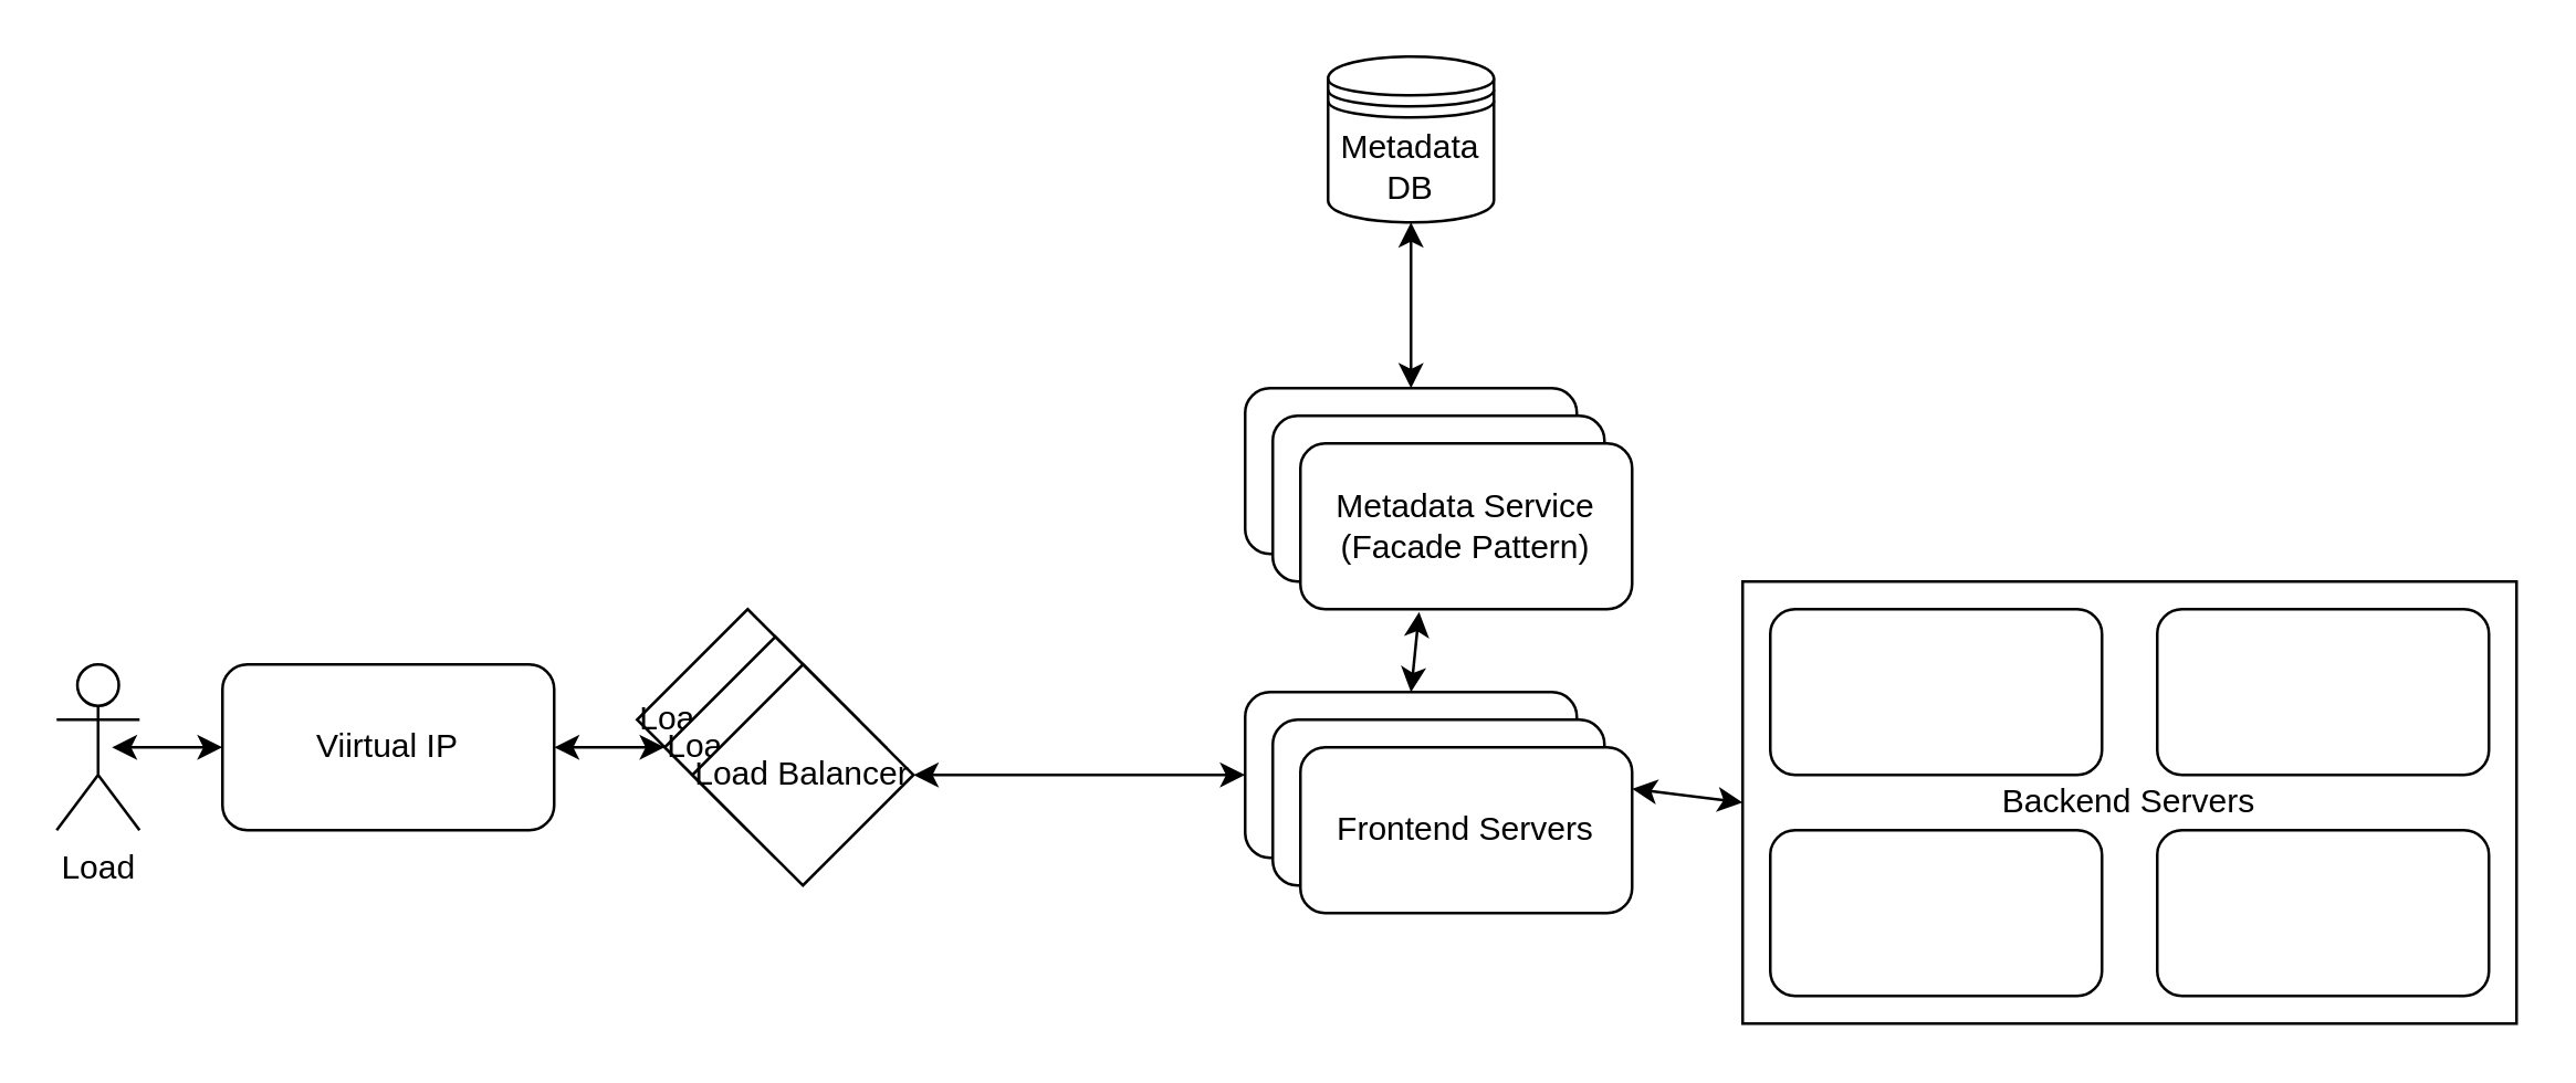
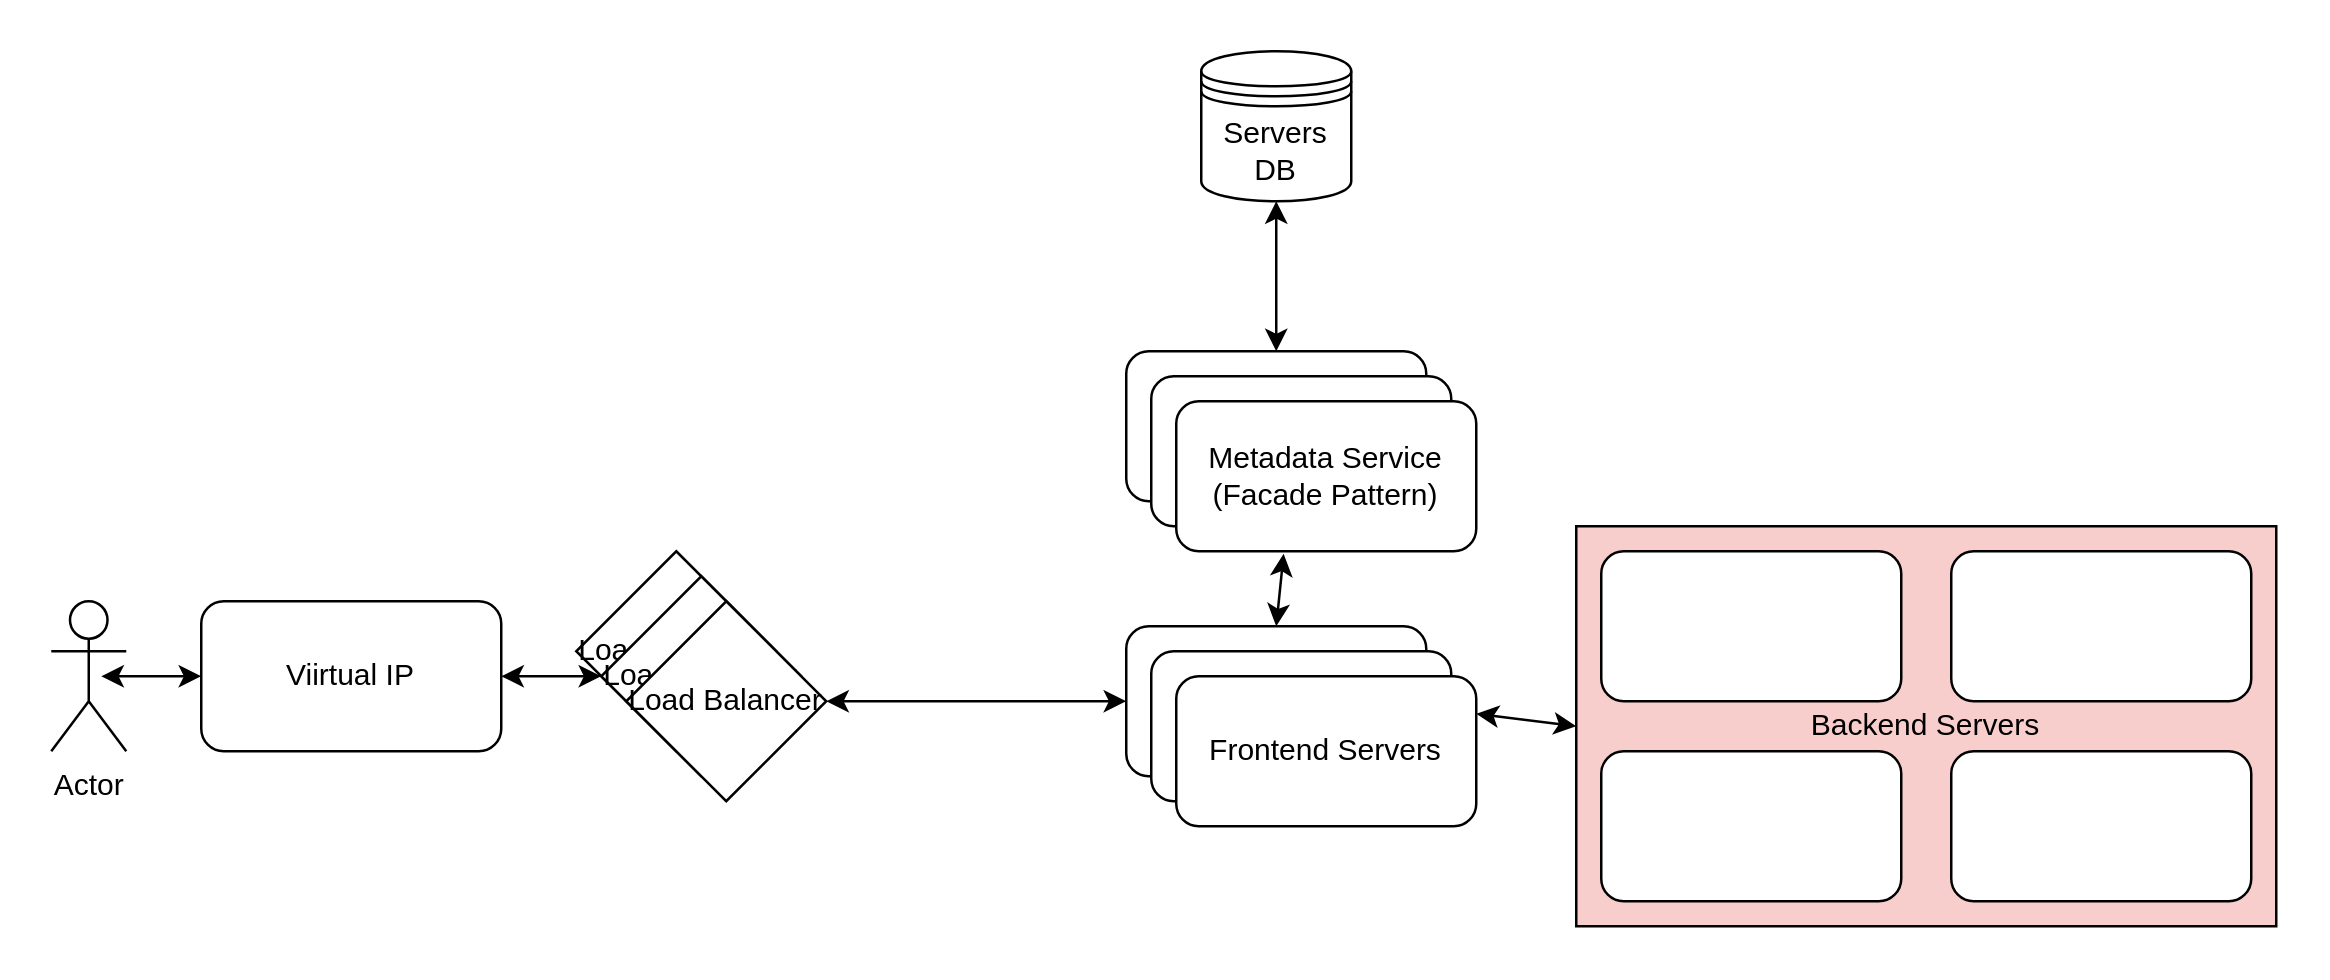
  <mxCell id="0" />
  <mxCell id="1" parent="0" />
  <mxCell id="2" value="Frontend Servers" style="rounded=1;whiteSpace=wrap;html=1;" vertex="1" parent="1"><mxGeometry x="450" y="250" width="120" height="60" as="geometry" /></mxCell>
  <mxCell id="3" value="Metadata Service&lt;br&gt;(Facade Pattern)" style="rounded=1;whiteSpace=wrap;html=1;" vertex="1" parent="1"><mxGeometry x="450" y="140" width="120" height="60" as="geometry" /></mxCell>
  <mxCell id="4" value="Load Balancer" style="rhombus;whiteSpace=wrap;html=1;" vertex="1" parent="1"><mxGeometry x="230" y="220" width="80" height="80" as="geometry" /></mxCell>
  <mxCell id="5" value="Load Balancer" style="rhombus;whiteSpace=wrap;html=1;" vertex="1" parent="1"><mxGeometry x="240" y="230" width="80" height="80" as="geometry" /></mxCell>
  <mxCell id="6" value="Load Balancer" style="rhombus;whiteSpace=wrap;html=1;" vertex="1" parent="1"><mxGeometry x="250" y="240" width="80" height="80" as="geometry" /></mxCell>
  <mxCell id="7" value="Viirtual IP" style="whiteSpace=wrap;html=1;rounded=1;" vertex="1" parent="1"><mxGeometry x="80" y="240" width="120" height="60" as="geometry" /></mxCell>
- <mxCell id="8" value="Load" style="shape=umlActor;verticalLabelPosition=bottom;verticalAlign=top;html=1;outlineConnect=0;" vertex="1" parent="1"><mxGeometry x="20" y="240" width="30" height="60" as="geometry" /></mxCell>
+ <mxCell id="8" value="Actor" style="shape=umlActor;verticalLabelPosition=bottom;verticalAlign=top;html=1;outlineConnect=0;" vertex="1" parent="1"><mxGeometry x="20" y="240" width="30" height="60" as="geometry" /></mxCell>
  <mxCell id="9" value="" style="endArrow=classic;startArrow=classic;html=1;entryX=0;entryY=0.5;entryDx=0;entryDy=0;" edge="1" parent="1"><mxGeometry width="50" height="50" relative="1" as="geometry"><mxPoint x="330" y="280" as="sourcePoint" /><mxPoint x="450" y="280" as="targetPoint" /></mxGeometry></mxCell>
- <mxCell id="10" value="Backend Servers" style="rounded=0;whiteSpace=wrap;html=1;" vertex="1" parent="1"><mxGeometry x="630" y="210" width="280" height="160" as="geometry" /></mxCell>
+ <mxCell id="10" value="Backend Servers" style="rounded=0;whiteSpace=wrap;html=1;fillColor=#f8cecc;" vertex="1" parent="1"><mxGeometry x="630" y="210" width="280" height="160" as="geometry" /></mxCell>
  <mxCell id="11" value="" style="rounded=1;whiteSpace=wrap;html=1;" vertex="1" parent="1"><mxGeometry x="640" y="220" width="120" height="60" as="geometry" /></mxCell>
  <mxCell id="12" value="" style="rounded=1;whiteSpace=wrap;html=1;" vertex="1" parent="1"><mxGeometry x="780" y="220" width="120" height="60" as="geometry" /></mxCell>
  <mxCell id="13" value="" style="rounded=1;whiteSpace=wrap;html=1;" vertex="1" parent="1"><mxGeometry x="640" y="300" width="120" height="60" as="geometry" /></mxCell>
  <mxCell id="14" value="" style="rounded=1;whiteSpace=wrap;html=1;" vertex="1" parent="1"><mxGeometry x="780" y="300" width="120" height="60" as="geometry" /></mxCell>
  <mxCell id="15" value="" style="endArrow=classic;startArrow=classic;html=1;exitX=1;exitY=0.25;exitDx=0;exitDy=0;entryX=0;entryY=0.5;entryDx=0;entryDy=0;" edge="1" parent="1" source="24" target="10"><mxGeometry width="50" height="50" relative="1" as="geometry"><mxPoint x="440" y="230" as="sourcePoint" /><mxPoint x="490" y="180" as="targetPoint" /></mxGeometry></mxCell>
  <mxCell id="16" value="" style="endArrow=classic;startArrow=classic;html=1;exitX=0.5;exitY=0;exitDx=0;exitDy=0;entryX=0.358;entryY=1.017;entryDx=0;entryDy=0;entryPerimeter=0;" edge="1" parent="1" source="2" target="21"><mxGeometry width="50" height="50" relative="1" as="geometry"><mxPoint x="450" y="240" as="sourcePoint" /><mxPoint x="500" as="targetPoint" y="190" /></mxGeometry></mxCell>
  <mxCell id="17" value="" style="endArrow=classic;startArrow=classic;html=1;exitX=0.5;exitY=0;exitDx=0;exitDy=0;" edge="1" parent="1" source="3"><mxGeometry width="50" height="50" relative="1" as="geometry"><mxPoint x="480" y="130" as="sourcePoint" /><mxPoint x="510" y="80" as="targetPoint" /></mxGeometry></mxCell>
  <mxCell id="18" value="" style="endArrow=classic;startArrow=classic;html=1;exitX=1;exitY=0.5;exitDx=0;exitDy=0;" edge="1" parent="1" source="7"><mxGeometry width="50" height="50" relative="1" as="geometry"><mxPoint x="440" y="340" as="sourcePoint" /><mxPoint x="240" y="270" as="targetPoint" /></mxGeometry></mxCell>
  <mxCell id="19" value="" style="endArrow=classic;startArrow=classic;html=1;entryX=0;entryY=0.5;entryDx=0;entryDy=0;" edge="1" parent="1" target="7"><mxGeometry width="50" height="50" relative="1" as="geometry"><mxPoint x="40" y="270" as="sourcePoint" /><mxPoint x="490" y="290" as="targetPoint" /></mxGeometry></mxCell>
  <mxCell id="20" value="Metadata Service&lt;br&gt;(Facade Pattern)" style="rounded=1;whiteSpace=wrap;html=1;" vertex="1" parent="1"><mxGeometry x="460" y="150" width="120" height="60" as="geometry" /></mxCell>
  <mxCell id="21" value="Metadata Service&lt;br&gt;(Facade Pattern)" style="rounded=1;whiteSpace=wrap;html=1;" vertex="1" parent="1"><mxGeometry x="470" y="160" width="120" height="60" as="geometry" /></mxCell>
- <mxCell id="22" value="Metadata DB" style="shape=datastore;whiteSpace=wrap;html=1;" vertex="1" parent="1"><mxGeometry x="480" y="20" width="60" height="60" as="geometry" /></mxCell>
+ <mxCell id="22" value="Servers DB" style="shape=datastore;whiteSpace=wrap;html=1;" vertex="1" parent="1"><mxGeometry x="480" y="20" width="60" height="60" as="geometry" /></mxCell>
  <mxCell id="23" value="Frontend Servers" style="rounded=1;whiteSpace=wrap;html=1;" vertex="1" parent="1"><mxGeometry x="460" y="260" width="120" height="60" as="geometry" /></mxCell>
  <mxCell id="24" value="Frontend Servers" style="rounded=1;whiteSpace=wrap;html=1;" vertex="1" parent="1"><mxGeometry x="470" y="270" width="120" height="60" as="geometry" /></mxCell>
